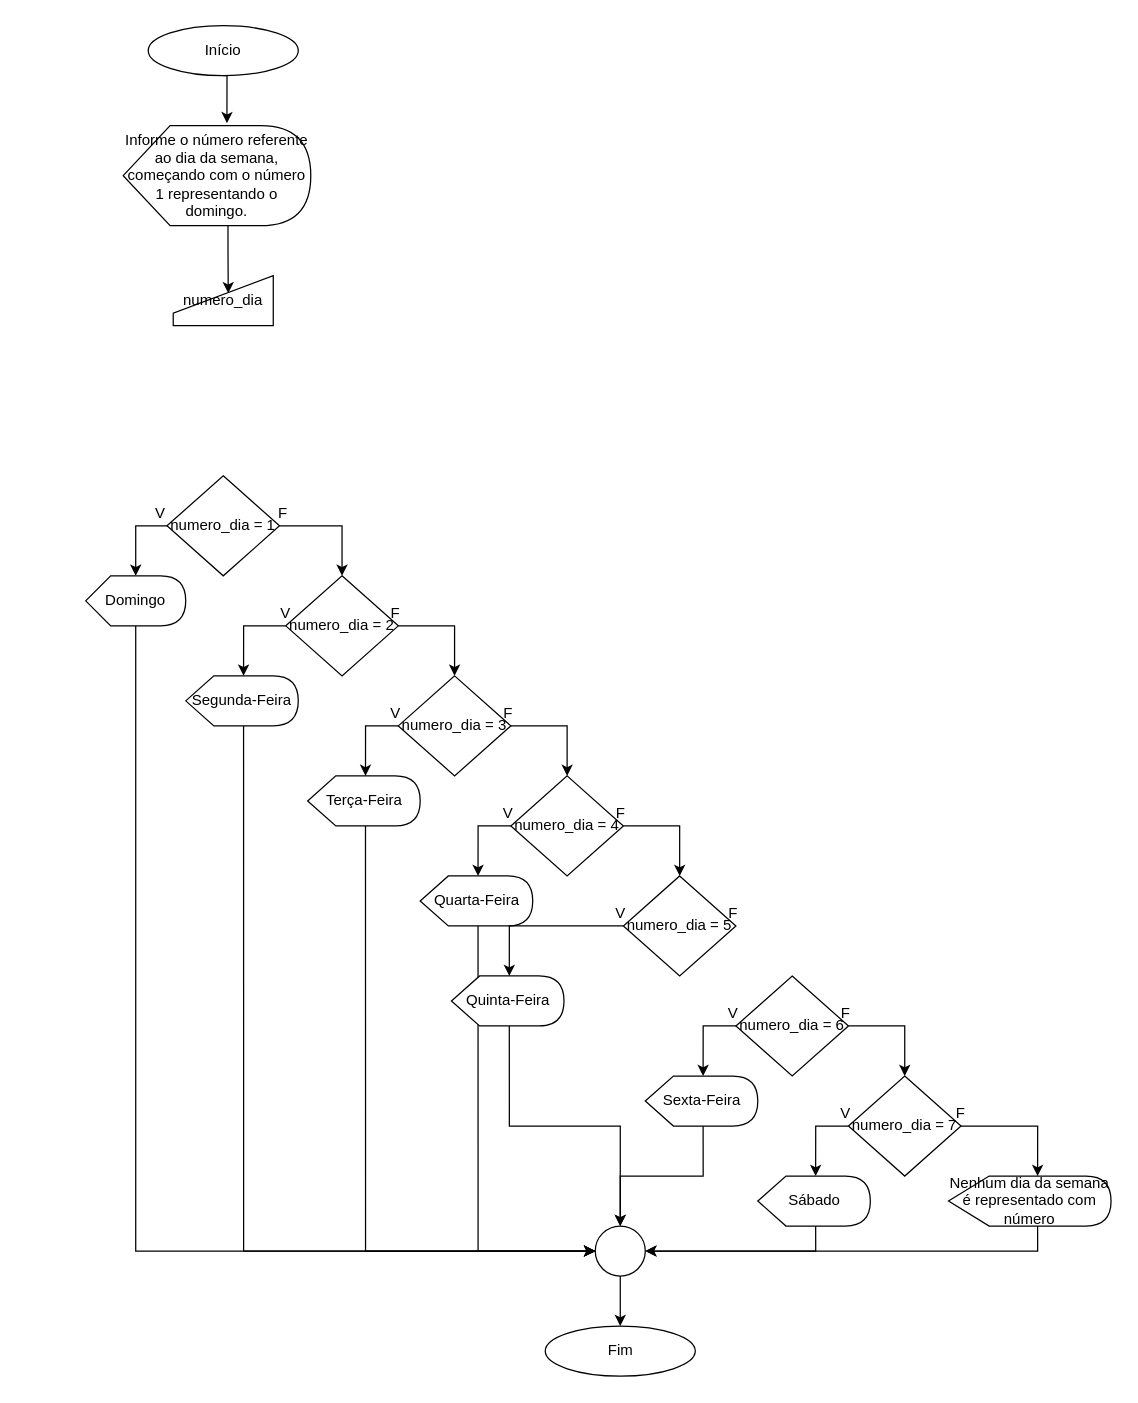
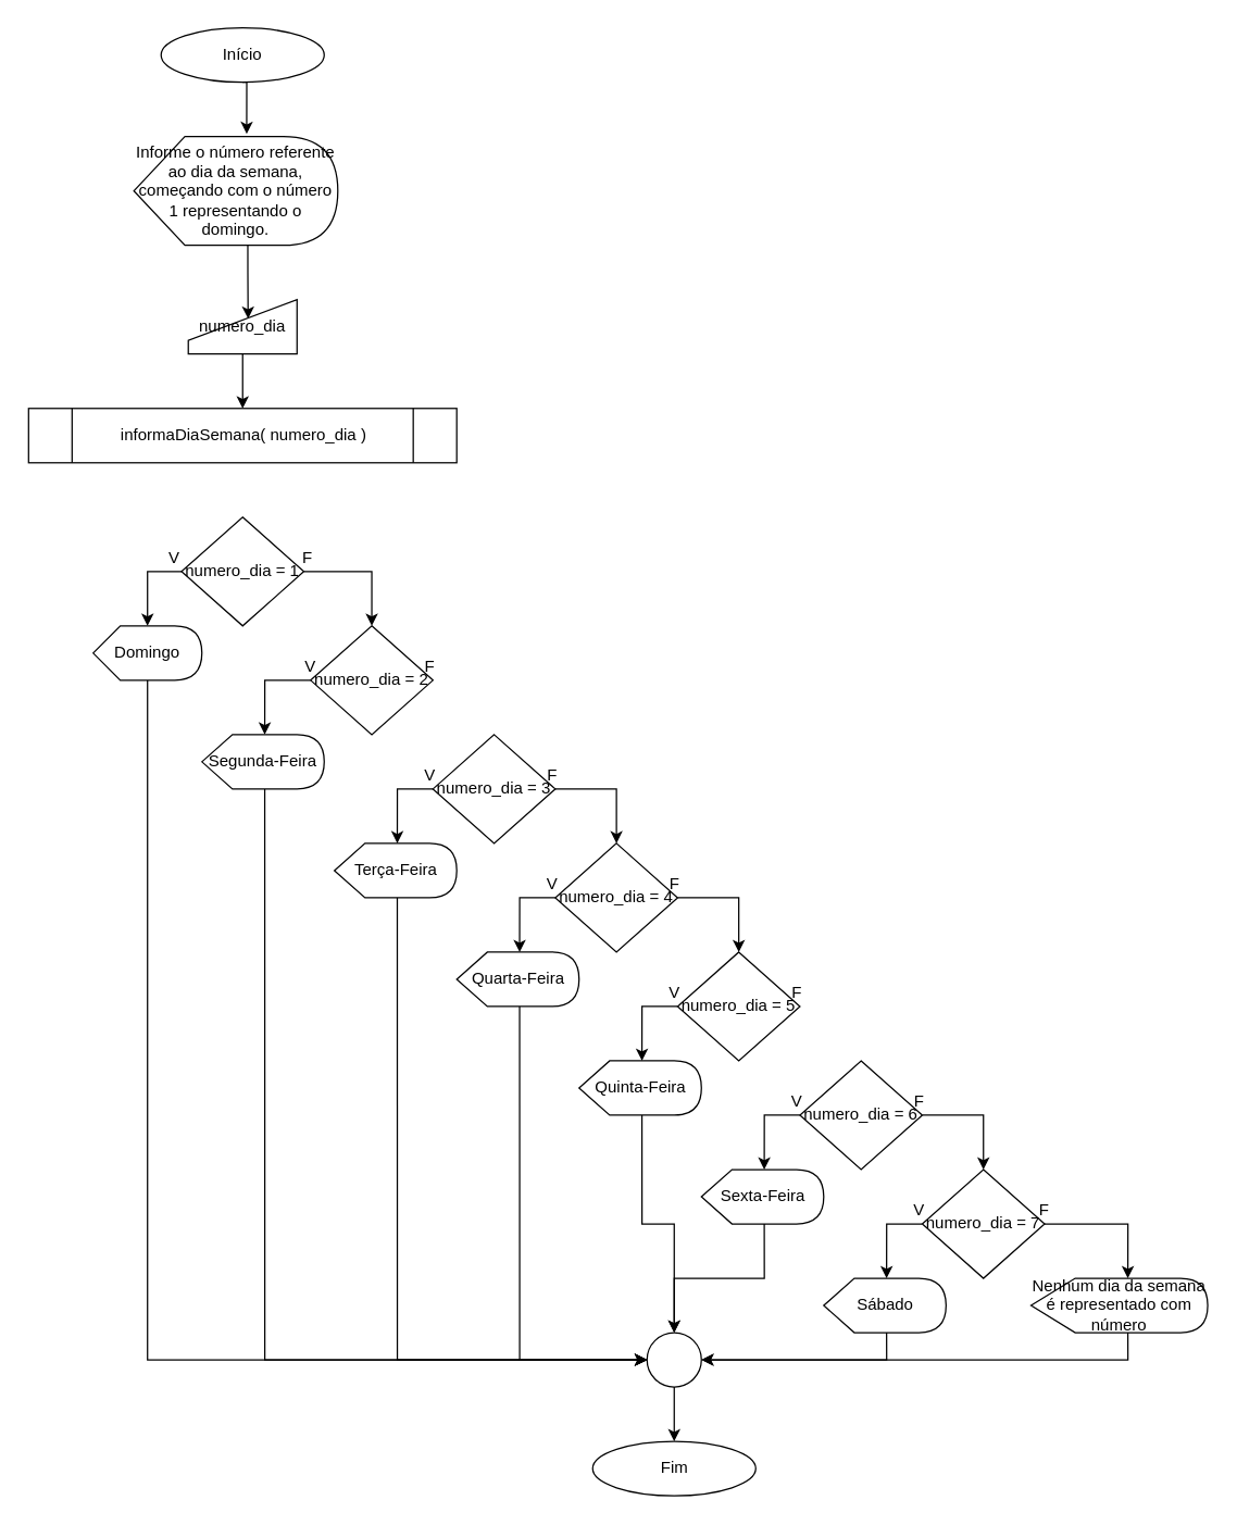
  <mxCell id="0" />
  <mxCell id="1" parent="0" />
  <mxCell id="2" style="edgeStyle=orthogonalEdgeStyle;rounded=0;orthogonalLoop=1;jettySize=auto;html=1;exitX=0.5;exitY=1;exitDx=0;exitDy=0;entryX=0.553;entryY=-0.025;entryDx=0;entryDy=0;entryPerimeter=0;" edge="1" parent="1" source="3" target="7"><mxGeometry relative="1" as="geometry" /></mxCell>
  <mxCell id="3" value="Início" style="ellipse;whiteSpace=wrap;html=1;" parent="1" vertex="1"><mxGeometry x="118" y="20" width="120" height="40" as="geometry" /></mxCell>
  <mxCell id="4" value="Fim" style="ellipse;whiteSpace=wrap;html=1;" parent="1" vertex="1"><mxGeometry x="435.5" y="1060" width="120" height="40" as="geometry" /></mxCell>
+ <mxCell id="5" value="informaDiaSemana( numero_dia )" style="shape=process;whiteSpace=wrap;html=1;backgroundOutline=1;" parent="1" vertex="1"><mxGeometry x="20.5" y="300" width="315" height="40" as="geometry" /></mxCell>
  <mxCell id="6" style="edgeStyle=orthogonalEdgeStyle;rounded=0;orthogonalLoop=1;jettySize=auto;html=1;exitX=0;exitY=0;exitDx=83.75;exitDy=40;exitPerimeter=0;entryX=0.55;entryY=0.35;entryDx=0;entryDy=0;entryPerimeter=0;" parent="1" source="7" target="9" edge="1"><mxGeometry relative="1" as="geometry" /></mxCell>
  <mxCell id="7" value="Informe o número referente ao dia da semana, começando com o número 1 representando o domingo." style="shape=display;whiteSpace=wrap;html=1;" parent="1" vertex="1"><mxGeometry x="98" y="100" width="150" height="80" as="geometry" /></mxCell>
+ <mxCell id="8" style="edgeStyle=orthogonalEdgeStyle;rounded=0;orthogonalLoop=1;jettySize=auto;html=1;exitX=0.5;exitY=1;exitDx=0;exitDy=0;entryX=0.5;entryY=0;entryDx=0;entryDy=0;" parent="1" source="9" target="5" edge="1"><mxGeometry relative="1" as="geometry" /></mxCell>
  <mxCell id="9" value="numero_dia" style="shape=manualInput;whiteSpace=wrap;html=1;" parent="1" vertex="1"><mxGeometry x="138" y="220" width="80" height="40" as="geometry" /></mxCell>
  <mxCell id="10" style="edgeStyle=orthogonalEdgeStyle;rounded=0;orthogonalLoop=1;jettySize=auto;html=1;exitX=0;exitY=0.5;exitDx=0;exitDy=0;entryX=0;entryY=0;entryDx=40;entryDy=0;entryPerimeter=0;" edge="1" parent="1" source="12" target="14"><mxGeometry relative="1" as="geometry" /></mxCell>
  <mxCell id="11" style="edgeStyle=orthogonalEdgeStyle;rounded=0;orthogonalLoop=1;jettySize=auto;html=1;exitX=1;exitY=0.5;exitDx=0;exitDy=0;entryX=0.5;entryY=0;entryDx=0;entryDy=0;" edge="1" parent="1" source="12" target="21"><mxGeometry relative="1" as="geometry" /></mxCell>
  <mxCell id="12" value="numero_dia = 1" style="rhombus;whiteSpace=wrap;html=1;" parent="1" vertex="1"><mxGeometry x="133" y="380" width="90" height="80" as="geometry" /></mxCell>
  <mxCell id="13" style="edgeStyle=orthogonalEdgeStyle;rounded=0;orthogonalLoop=1;jettySize=auto;html=1;exitX=0;exitY=0;exitDx=40;exitDy=40;exitPerimeter=0;entryX=0;entryY=0.5;entryDx=0;entryDy=0;" edge="1" parent="1" source="14" target="49"><mxGeometry relative="1" as="geometry" /></mxCell>
  <mxCell id="14" value="Domingo" style="shape=display;whiteSpace=wrap;html=1;" parent="1" vertex="1"><mxGeometry x="68" y="460" width="80" height="40" as="geometry" /></mxCell>
  <mxCell id="15" value="V" style="text;html=1;strokeColor=none;fillColor=none;align=center;verticalAlign=middle;whiteSpace=wrap;rounded=0;" parent="1" vertex="1"><mxGeometry x="108" y="400" width="40" height="20" as="geometry" /></mxCell>
  <mxCell id="16" value="F" style="text;html=1;strokeColor=none;fillColor=none;align=center;verticalAlign=middle;whiteSpace=wrap;rounded=0;" parent="1" vertex="1"><mxGeometry x="205.5" y="400" width="40" height="20" as="geometry" /></mxCell>
  <mxCell id="17" style="edgeStyle=orthogonalEdgeStyle;rounded=0;orthogonalLoop=1;jettySize=auto;html=1;exitX=0;exitY=0;exitDx=46.25;exitDy=40;exitPerimeter=0;entryX=0;entryY=0.5;entryDx=0;entryDy=0;" edge="1" parent="1" source="18" target="49"><mxGeometry relative="1" as="geometry" /></mxCell>
  <mxCell id="18" value="Segunda-Feira" style="shape=display;whiteSpace=wrap;html=1;" vertex="1" parent="1"><mxGeometry x="148" y="540" width="90" height="40" as="geometry" /></mxCell>
- <mxCell id="19" style="edgeStyle=orthogonalEdgeStyle;rounded=0;orthogonalLoop=1;jettySize=auto;html=1;exitX=1;exitY=0.5;exitDx=0;exitDy=0;entryX=0.5;entryY=0;entryDx=0;entryDy=0;" edge="1" parent="1" source="21" target="24"><mxGeometry relative="1" as="geometry" /></mxCell>
  <mxCell id="20" style="edgeStyle=orthogonalEdgeStyle;rounded=0;orthogonalLoop=1;jettySize=auto;html=1;exitX=0;exitY=0.5;exitDx=0;exitDy=0;entryX=0;entryY=0;entryDx=46.25;entryDy=0;entryPerimeter=0;" edge="1" parent="1" source="21" target="18"><mxGeometry relative="1" as="geometry" /></mxCell>
  <mxCell id="21" value="numero_dia = 2" style="rhombus;whiteSpace=wrap;html=1;" vertex="1" parent="1"><mxGeometry x="228" y="460" width="90" height="80" as="geometry" /></mxCell>
  <mxCell id="22" style="edgeStyle=orthogonalEdgeStyle;rounded=0;orthogonalLoop=1;jettySize=auto;html=1;exitX=0;exitY=0.5;exitDx=0;exitDy=0;entryX=0;entryY=0;entryDx=46.25;entryDy=0;entryPerimeter=0;" edge="1" parent="1" source="24" target="26"><mxGeometry relative="1" as="geometry" /></mxCell>
  <mxCell id="23" style="edgeStyle=orthogonalEdgeStyle;rounded=0;orthogonalLoop=1;jettySize=auto;html=1;exitX=1;exitY=0.5;exitDx=0;exitDy=0;entryX=0.5;entryY=0;entryDx=0;entryDy=0;" edge="1" parent="1" source="24" target="29"><mxGeometry relative="1" as="geometry" /></mxCell>
  <mxCell id="24" value="numero_dia = 3" style="rhombus;whiteSpace=wrap;html=1;" vertex="1" parent="1"><mxGeometry x="318" y="540" width="90" height="80" as="geometry" /></mxCell>
  <mxCell id="25" style="edgeStyle=orthogonalEdgeStyle;rounded=0;orthogonalLoop=1;jettySize=auto;html=1;exitX=0;exitY=0;exitDx=46.25;exitDy=40;exitPerimeter=0;entryX=0;entryY=0.5;entryDx=0;entryDy=0;" edge="1" parent="1" source="26" target="49"><mxGeometry relative="1" as="geometry" /></mxCell>
  <mxCell id="26" value="Terça-Feira" style="shape=display;whiteSpace=wrap;html=1;" vertex="1" parent="1"><mxGeometry x="245.5" y="620" width="90" height="40" as="geometry" /></mxCell>
  <mxCell id="27" style="edgeStyle=orthogonalEdgeStyle;rounded=0;orthogonalLoop=1;jettySize=auto;html=1;exitX=0;exitY=0.5;exitDx=0;exitDy=0;entryX=0;entryY=0;entryDx=46.25;entryDy=0;entryPerimeter=0;" edge="1" parent="1" source="29" target="31"><mxGeometry relative="1" as="geometry" /></mxCell>
  <mxCell id="28" style="edgeStyle=orthogonalEdgeStyle;rounded=0;orthogonalLoop=1;jettySize=auto;html=1;exitX=1;exitY=0.5;exitDx=0;exitDy=0;entryX=0.5;entryY=0;entryDx=0;entryDy=0;" edge="1" parent="1" source="29" target="33"><mxGeometry relative="1" as="geometry" /></mxCell>
  <mxCell id="29" value="numero_dia = 4" style="rhombus;whiteSpace=wrap;html=1;" vertex="1" parent="1"><mxGeometry x="408" y="620" width="90" height="80" as="geometry" /></mxCell>
  <mxCell id="30" style="edgeStyle=orthogonalEdgeStyle;rounded=0;orthogonalLoop=1;jettySize=auto;html=1;exitX=0;exitY=0;exitDx=46.25;exitDy=40;exitPerimeter=0;entryX=0;entryY=0.5;entryDx=0;entryDy=0;" edge="1" parent="1" source="31" target="49"><mxGeometry relative="1" as="geometry" /></mxCell>
  <mxCell id="31" value="Quarta-Feira" style="shape=display;whiteSpace=wrap;html=1;" vertex="1" parent="1"><mxGeometry x="335.5" y="700" width="90" height="40" as="geometry" /></mxCell>
  <mxCell id="32" style="edgeStyle=orthogonalEdgeStyle;rounded=0;orthogonalLoop=1;jettySize=auto;html=1;exitX=0;exitY=0.5;exitDx=0;exitDy=0;entryX=0;entryY=0;entryDx=46.25;entryDy=0;entryPerimeter=0;" edge="1" parent="1" source="33" target="35"><mxGeometry relative="1" as="geometry" /></mxCell>
  <mxCell id="33" value="numero_dia = 5" style="rhombus;whiteSpace=wrap;html=1;" vertex="1" parent="1"><mxGeometry x="498" y="700" width="90" height="80" as="geometry" /></mxCell>
  <mxCell id="34" style="edgeStyle=orthogonalEdgeStyle;rounded=0;orthogonalLoop=1;jettySize=auto;html=1;exitX=0;exitY=0;exitDx=46.25;exitDy=40;exitPerimeter=0;entryX=0.5;entryY=0;entryDx=0;entryDy=0;" edge="1" parent="1" source="35" target="49"><mxGeometry relative="1" as="geometry" /></mxCell>
- <mxCell id="35" value="Quinta-Feira" style="shape=display;whiteSpace=wrap;html=1;" vertex="1" parent="1"><mxGeometry x="360.5" y="780" width="90" height="40" as="geometry" /></mxCell>
+ <mxCell id="35" value="Quinta-Feira" style="shape=display;whiteSpace=wrap;html=1;" vertex="1" parent="1"><mxGeometry x="425.5" y="780" width="90" height="40" as="geometry" /></mxCell>
  <mxCell id="36" style="edgeStyle=orthogonalEdgeStyle;rounded=0;orthogonalLoop=1;jettySize=auto;html=1;exitX=0;exitY=0.5;exitDx=0;exitDy=0;entryX=0;entryY=0;entryDx=46.25;entryDy=0;entryPerimeter=0;" edge="1" parent="1" source="38" target="40"><mxGeometry relative="1" as="geometry" /></mxCell>
  <mxCell id="37" style="edgeStyle=orthogonalEdgeStyle;rounded=0;orthogonalLoop=1;jettySize=auto;html=1;exitX=1;exitY=0.5;exitDx=0;exitDy=0;entryX=0.5;entryY=0;entryDx=0;entryDy=0;" edge="1" parent="1" source="38" target="43"><mxGeometry relative="1" as="geometry" /></mxCell>
  <mxCell id="38" value="numero_dia = 6" style="rhombus;whiteSpace=wrap;html=1;" vertex="1" parent="1"><mxGeometry x="588" y="780" width="90" height="80" as="geometry" /></mxCell>
  <mxCell id="39" style="edgeStyle=orthogonalEdgeStyle;rounded=0;orthogonalLoop=1;jettySize=auto;html=1;exitX=0;exitY=0;exitDx=46.25;exitDy=40;exitPerimeter=0;entryX=0.5;entryY=0;entryDx=0;entryDy=0;" edge="1" parent="1" source="40" target="49"><mxGeometry relative="1" as="geometry" /></mxCell>
  <mxCell id="40" value="Sexta-Feira" style="shape=display;whiteSpace=wrap;html=1;" vertex="1" parent="1"><mxGeometry x="515.5" y="860" width="90" height="40" as="geometry" /></mxCell>
  <mxCell id="41" style="edgeStyle=orthogonalEdgeStyle;rounded=0;orthogonalLoop=1;jettySize=auto;html=1;exitX=0;exitY=0.5;exitDx=0;exitDy=0;entryX=0;entryY=0;entryDx=46.25;entryDy=0;entryPerimeter=0;" edge="1" parent="1" source="43" target="45"><mxGeometry relative="1" as="geometry" /></mxCell>
  <mxCell id="42" style="edgeStyle=orthogonalEdgeStyle;rounded=0;orthogonalLoop=1;jettySize=auto;html=1;exitX=1;exitY=0.5;exitDx=0;exitDy=0;entryX=0;entryY=0;entryDx=71.25;entryDy=0;entryPerimeter=0;" edge="1" parent="1" source="43" target="47"><mxGeometry relative="1" as="geometry" /></mxCell>
  <mxCell id="43" value="numero_dia = 7" style="rhombus;whiteSpace=wrap;html=1;" vertex="1" parent="1"><mxGeometry x="678" y="860" width="90" height="80" as="geometry" /></mxCell>
  <mxCell id="44" style="edgeStyle=orthogonalEdgeStyle;rounded=0;orthogonalLoop=1;jettySize=auto;html=1;exitX=0;exitY=0;exitDx=46.25;exitDy=40;exitPerimeter=0;entryX=1;entryY=0.5;entryDx=0;entryDy=0;" edge="1" parent="1" source="45" target="49"><mxGeometry relative="1" as="geometry" /></mxCell>
  <mxCell id="45" value="Sábado" style="shape=display;whiteSpace=wrap;html=1;" vertex="1" parent="1"><mxGeometry x="605.5" y="940" width="90" height="40" as="geometry" /></mxCell>
  <mxCell id="46" style="edgeStyle=orthogonalEdgeStyle;rounded=0;orthogonalLoop=1;jettySize=auto;html=1;exitX=0;exitY=0;exitDx=71.25;exitDy=40;exitPerimeter=0;entryX=1;entryY=0.5;entryDx=0;entryDy=0;" edge="1" parent="1" source="47" target="49"><mxGeometry relative="1" as="geometry" /></mxCell>
  <mxCell id="47" value="Nenhum dia da semana é representado com número" style="shape=display;whiteSpace=wrap;html=1;" vertex="1" parent="1"><mxGeometry x="758" y="940" width="130" height="40" as="geometry" /></mxCell>
  <mxCell id="48" style="edgeStyle=orthogonalEdgeStyle;rounded=0;orthogonalLoop=1;jettySize=auto;html=1;exitX=0.5;exitY=1;exitDx=0;exitDy=0;entryX=0.5;entryY=0;entryDx=0;entryDy=0;" edge="1" parent="1" source="49" target="4"><mxGeometry relative="1" as="geometry" /></mxCell>
  <mxCell id="49" value="" style="ellipse;whiteSpace=wrap;html=1;aspect=fixed;" vertex="1" parent="1"><mxGeometry x="475.5" y="980" width="40" height="40" as="geometry" /></mxCell>
  <mxCell id="50" value="V" style="text;html=1;strokeColor=none;fillColor=none;align=center;verticalAlign=middle;whiteSpace=wrap;rounded=0;" vertex="1" parent="1"><mxGeometry x="208" y="480" width="40" height="20" as="geometry" /></mxCell>
  <mxCell id="51" value="F" style="text;html=1;strokeColor=none;fillColor=none;align=center;verticalAlign=middle;whiteSpace=wrap;rounded=0;" vertex="1" parent="1"><mxGeometry x="295.5" y="480" width="40" height="20" as="geometry" /></mxCell>
  <mxCell id="52" value="V" style="text;html=1;strokeColor=none;fillColor=none;align=center;verticalAlign=middle;whiteSpace=wrap;rounded=0;" vertex="1" parent="1"><mxGeometry x="295.5" y="560" width="40" height="20" as="geometry" /></mxCell>
  <mxCell id="53" value="V" style="text;html=1;strokeColor=none;fillColor=none;align=center;verticalAlign=middle;whiteSpace=wrap;rounded=0;" vertex="1" parent="1"><mxGeometry x="385.5" y="640" width="40" height="20" as="geometry" /></mxCell>
  <mxCell id="54" value="F" style="text;html=1;strokeColor=none;fillColor=none;align=center;verticalAlign=middle;whiteSpace=wrap;rounded=0;" vertex="1" parent="1"><mxGeometry x="385.5" y="560" width="40" height="20" as="geometry" /></mxCell>
  <mxCell id="55" value="F" style="text;html=1;strokeColor=none;fillColor=none;align=center;verticalAlign=middle;whiteSpace=wrap;rounded=0;" vertex="1" parent="1"><mxGeometry x="475.5" y="640" width="40" height="20" as="geometry" /></mxCell>
  <mxCell id="56" value="V" style="text;html=1;strokeColor=none;fillColor=none;align=center;verticalAlign=middle;whiteSpace=wrap;rounded=0;" vertex="1" parent="1"><mxGeometry x="475.5" y="720" width="40" height="20" as="geometry" /></mxCell>
  <mxCell id="57" value="V" style="text;html=1;strokeColor=none;fillColor=none;align=center;verticalAlign=middle;whiteSpace=wrap;rounded=0;" vertex="1" parent="1"><mxGeometry x="565.5" y="800" width="40" height="20" as="geometry" /></mxCell>
  <mxCell id="58" value="V" style="text;html=1;strokeColor=none;fillColor=none;align=center;verticalAlign=middle;whiteSpace=wrap;rounded=0;" vertex="1" parent="1"><mxGeometry x="655.5" y="880" width="40" height="20" as="geometry" /></mxCell>
  <mxCell id="59" value="F" style="text;html=1;strokeColor=none;fillColor=none;align=center;verticalAlign=middle;whiteSpace=wrap;rounded=0;" vertex="1" parent="1"><mxGeometry x="565.5" y="720" width="40" height="20" as="geometry" /></mxCell>
  <mxCell id="60" value="F" style="text;html=1;strokeColor=none;fillColor=none;align=center;verticalAlign=middle;whiteSpace=wrap;rounded=0;" vertex="1" parent="1"><mxGeometry x="655.5" y="800" width="40" height="20" as="geometry" /></mxCell>
  <mxCell id="61" value="F" style="text;html=1;strokeColor=none;fillColor=none;align=center;verticalAlign=middle;whiteSpace=wrap;rounded=0;" vertex="1" parent="1"><mxGeometry x="748" y="880" width="40" height="20" as="geometry" /></mxCell>
